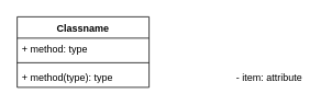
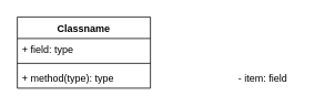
  <mxCell id="0" />
  <mxCell id="1" parent="0" />
  <mxCell id="2" value="Classname" style="swimlane;fontStyle=1;align=center;verticalAlign=top;childLayout=stackLayout;horizontal=1;startSize=26;horizontalStack=0;resizeParent=1;resizeParentMax=0;resizeLast=0;collapsible=1;marginBottom=0;whiteSpace=wrap;html=1;" vertex="1" parent="1"><mxGeometry x="20" y="20" width="160" height="86" as="geometry" /></mxCell>
- <mxCell id="3" value="+ method: type" style="text;strokeColor=none;fillColor=none;align=left;verticalAlign=top;spacingLeft=4;spacingRight=4;overflow=hidden;rotatable=0;points=[[0,0.5],[1,0.5]];portConstraint=eastwest;whiteSpace=wrap;html=1;" vertex="1" parent="2"><mxGeometry y="26" width="160" height="26" as="geometry" /></mxCell>
+ <mxCell id="3" value="+ field: type" style="text;strokeColor=none;fillColor=none;align=left;verticalAlign=top;spacingLeft=4;spacingRight=4;overflow=hidden;rotatable=0;points=[[0,0.5],[1,0.5]];portConstraint=eastwest;whiteSpace=wrap;html=1;" vertex="1" parent="2"><mxGeometry y="26" width="160" height="26" as="geometry" /></mxCell>
  <mxCell id="4" value="" style="line;strokeWidth=1;fillColor=none;align=left;verticalAlign=middle;spacingTop=-1;spacingLeft=3;spacingRight=3;rotatable=0;labelPosition=right;points=[];portConstraint=eastwest;strokeColor=inherit;" vertex="1" parent="2"><mxGeometry y="52" width="160" height="8" as="geometry" /></mxCell>
  <mxCell id="5" value="+ method(type): type" style="text;strokeColor=none;fillColor=none;align=left;verticalAlign=top;spacingLeft=4;spacingRight=4;overflow=hidden;rotatable=0;points=[[0,0.5],[1,0.5]];portConstraint=eastwest;whiteSpace=wrap;html=1;" vertex="1" parent="2"><mxGeometry y="60" width="160" height="26" as="geometry" /></mxCell>
- <mxCell id="6" value="- item: attribute" style="text;strokeColor=none;fillColor=none;align=left;verticalAlign=top;spacingLeft=4;spacingRight=4;overflow=hidden;rotatable=0;points=[[0,0.5],[1,0.5]];portConstraint=eastwest;whiteSpace=wrap;html=1;" vertex="1" parent="1"><mxGeometry x="280" y="80" width="100" height="26" as="geometry" /></mxCell>
+ <mxCell id="6" value="- item: field" style="text;strokeColor=none;fillColor=none;align=left;verticalAlign=top;spacingLeft=4;spacingRight=4;overflow=hidden;rotatable=0;points=[[0,0.5],[1,0.5]];portConstraint=eastwest;whiteSpace=wrap;html=1;" vertex="1" parent="1"><mxGeometry x="280" y="80" width="100" height="26" as="geometry" /></mxCell>
